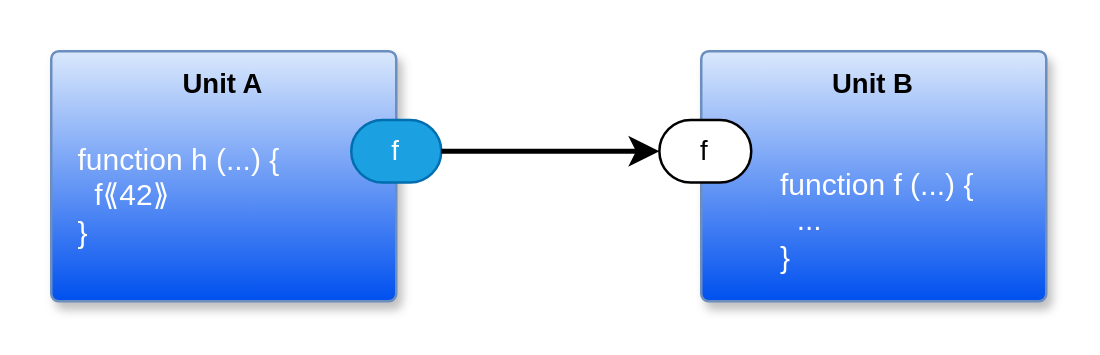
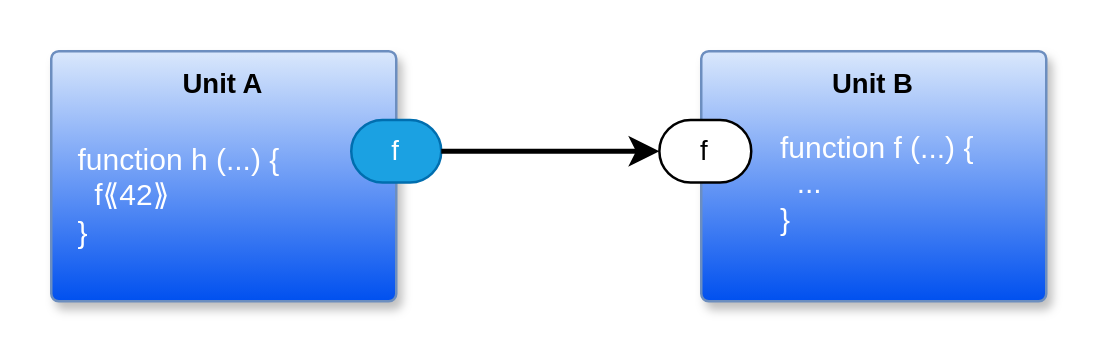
  <mxCell id="0" />
  <mxCell id="1" parent="0" />
  <mxCell id="2" value="Unit A" style="rounded=1;whiteSpace=wrap;html=1;container=1;recursiveResize=0;verticalAlign=top;arcSize=6;fontStyle=1;autosize=0;points=[];absoluteArcSize=1;shadow=1;strokeColor=#6c8ebf;fillColor=#dae8fc;fontFamily=Helvetica;fontSize=11;gradientColor=#0050EF;fontColor=default;" parent="1" vertex="1"><mxGeometry x="20" y="20" width="138" height="100" as="geometry"><mxRectangle x="-98" y="-1230" width="99" height="26" as="alternateBounds" /></mxGeometry></mxCell>
  <mxCell id="3" value="f" style="rounded=1;whiteSpace=wrap;html=1;sketch=0;points=[[0,0.5,0,0,0],[1,0.5,0,0,0]];fillColor=#1ba1e2;fontColor=#ffffff;strokeColor=#006EAF;arcSize=50;fontFamily=Helvetica;fontSize=11;" parent="2" vertex="1"><mxGeometry x="120" y="27.5" width="36" height="25" as="geometry" /></mxCell>
  <mxCell id="4" value="function h (...) {&#10;&lt;span class=&quot;Apple-converted-space&quot;&gt;&amp;nbsp; &lt;/span&gt;f&lt;span class=&quot;s1&quot;&gt;⟪&lt;/span&gt;42&lt;span class=&quot;s1&quot;&gt;⟫&lt;/span&gt;&#10;}" style="text;whiteSpace=wrap;html=1;fontColor=#FFFFFF;" vertex="1" parent="2"><mxGeometry x="9" y="30" width="90" height="50" as="geometry" /></mxCell>
  <mxCell id="5" value="Unit B" style="rounded=1;whiteSpace=wrap;html=1;container=1;recursiveResize=0;verticalAlign=top;arcSize=6;fontStyle=1;autosize=0;points=[];absoluteArcSize=1;shadow=1;strokeColor=#6c8ebf;fillColor=#dae8fc;fontFamily=Helvetica;fontSize=11;gradientColor=#0050EF;fontColor=default;" parent="1" vertex="1"><mxGeometry x="280" y="20" width="138" height="100" as="geometry"><mxRectangle x="-98" y="-1230" width="99" height="26" as="alternateBounds" /></mxGeometry></mxCell>
  <mxCell id="6" value="f" style="rounded=1;whiteSpace=wrap;html=1;sketch=0;points=[[0,0.5,0,0,0],[1,0.5,0,0,0]];arcSize=50;fontFamily=Helvetica;fontSize=11;fontColor=default;" parent="5" vertex="1"><mxGeometry x="-16.75" y="27.5" width="36.75" height="25" as="geometry" /></mxCell>
- <mxCell id="7" value="function f (...) {&lt;br&gt;&lt;span class=&quot;Apple-converted-space&quot;&gt;&amp;nbsp; ...&lt;/span&gt;&lt;br&gt;}" style="text;whiteSpace=wrap;html=1;fontColor=#FFFFFF;" vertex="1" parent="5"><mxGeometry x="30" y="40" width="100" height="50" as="geometry" /></mxCell>
+ <mxCell id="7" value="function f (...) {&lt;br&gt;&lt;span class=&quot;Apple-converted-space&quot;&gt;&amp;nbsp; ...&lt;/span&gt;&lt;br&gt;}" style="text;whiteSpace=wrap;html=1;fontColor=#FFFFFF;" vertex="1" parent="5"><mxGeometry x="30" y="25" width="100" height="50" as="geometry" /></mxCell>
  <mxCell id="8" style="edgeStyle=orthogonalEdgeStyle;rounded=1;orthogonalLoop=1;jettySize=auto;html=1;exitX=1;exitY=0.5;exitDx=0;exitDy=0;exitPerimeter=0;entryX=0;entryY=0.5;entryDx=0;entryDy=0;entryPerimeter=0;curved=0;strokeWidth=2;" parent="1" source="3" target="6" edge="1"><mxGeometry relative="1" as="geometry" /></mxCell>
